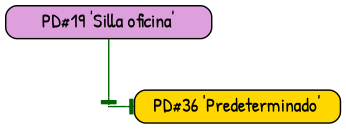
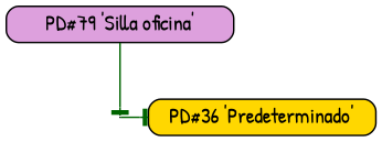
  digraph {
    fixedsize=true
    fontname="Patrick Hand"
    node [shape=box style="rounded,filled" fontname="Patrick Hand"]
    edge [color=darkgreen arrowhead=tee fontname="Patrick Hand"]
    i_point_36 [fillcolor=tan height=0 shape=point width=0]
    n2 [fillcolor=gold height=0 label="PD#36 'Predeterminado'" width=2]
-   n3 [fillcolor=plum height=0 label="PD#19 'Silla oficina'" width=2]
+   n3 [fillcolor=plum height=0 label="PD#79 'Silla oficina'" width=2]
    subgraph sub_1 {
      rank=same
      i_point_36
      n2
    }
    i_point_36 -> n2
    n3 -> i_point_36
  }
